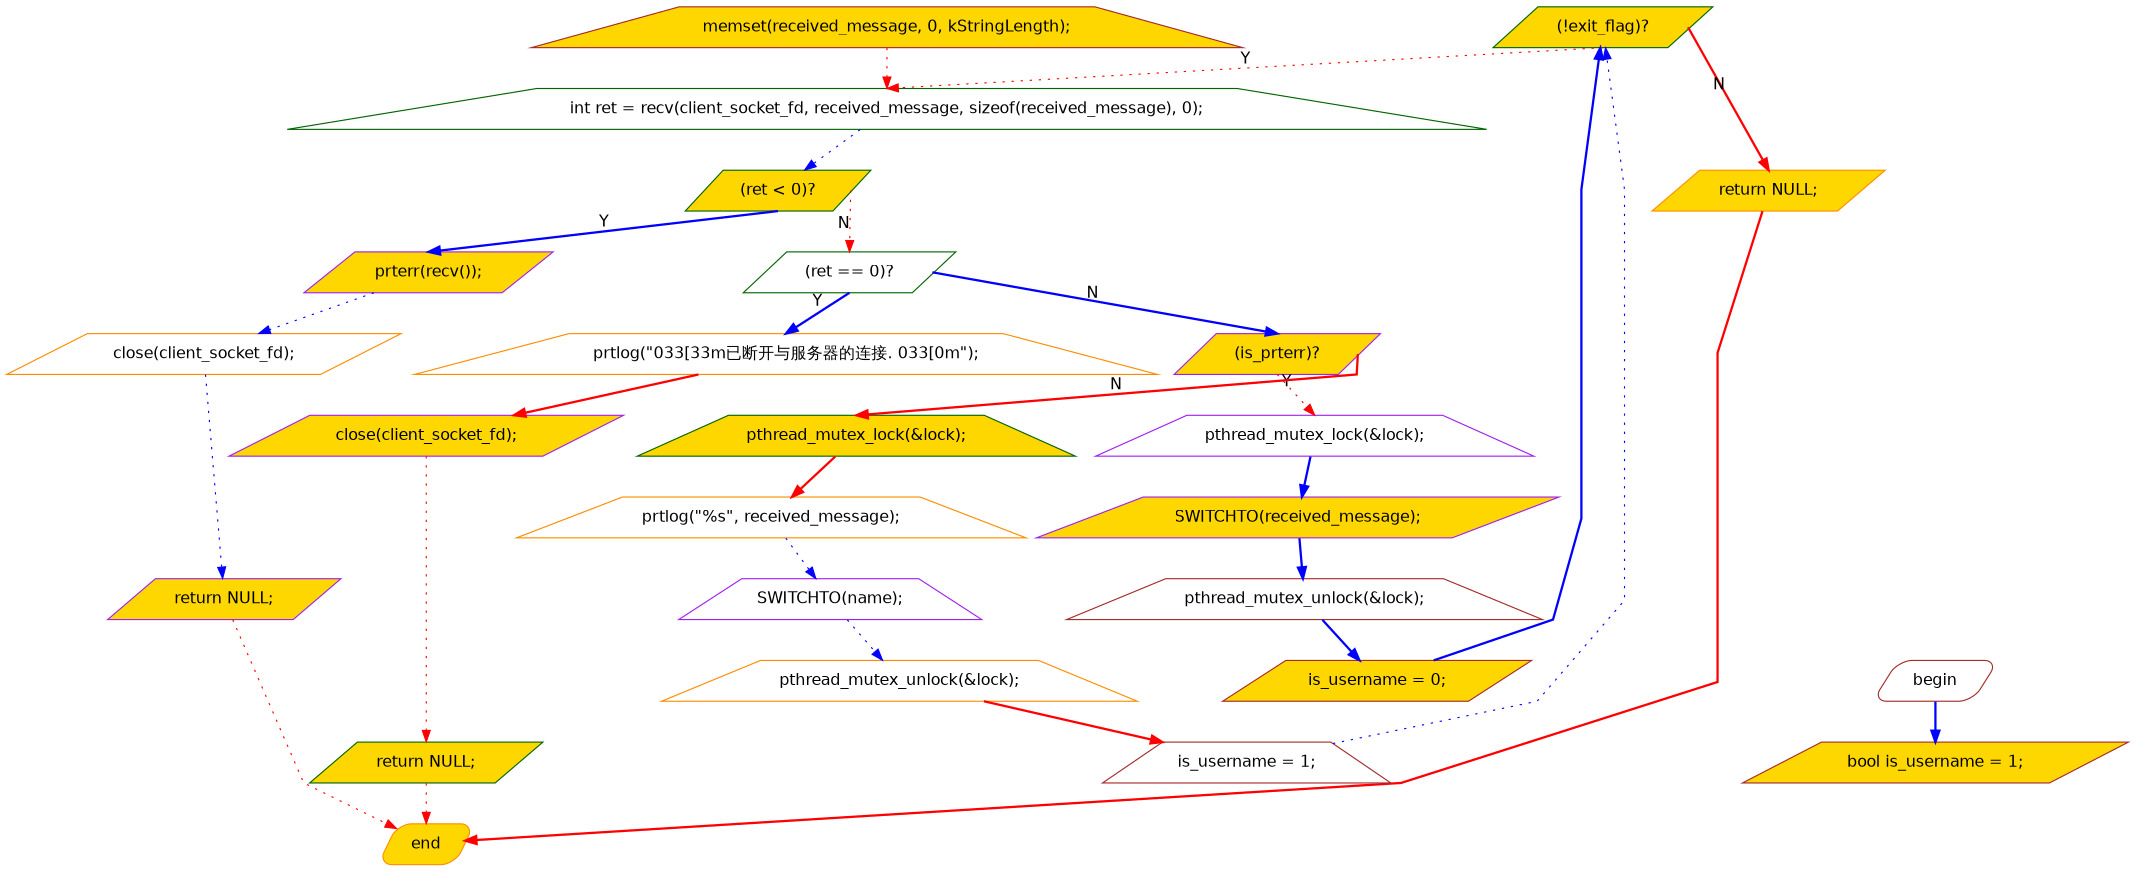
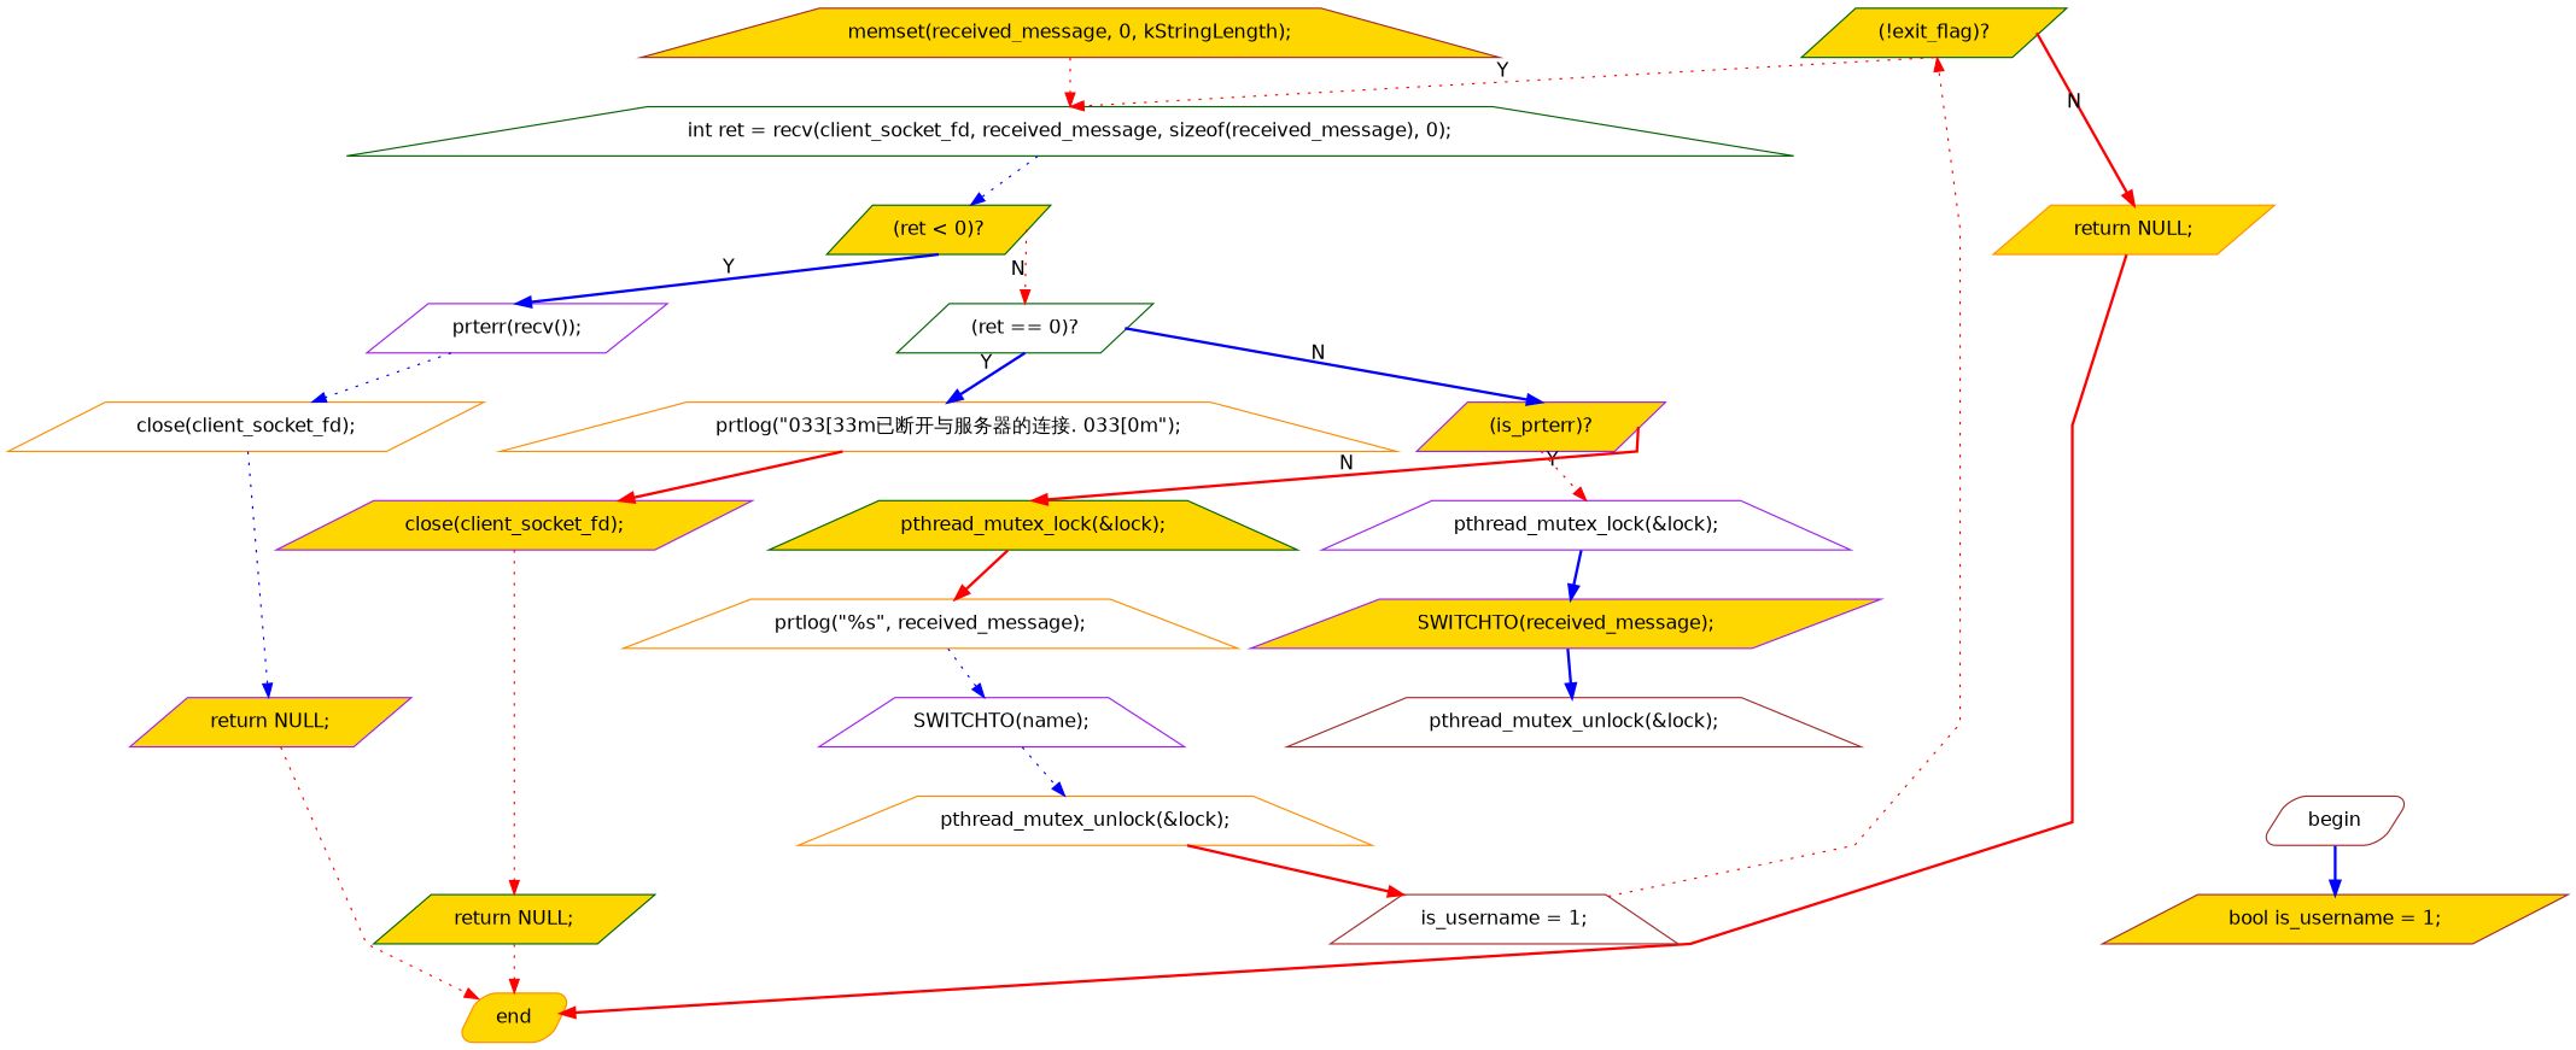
  digraph {
    fontname="DejaVu Sans"
    splines=polyline
    node [color=purple fillcolor=gold fontname="DejaVu Sans" shape=parallelogram style=filled]
    edge [color=blue fontname="DejaVu Sans" style=bold]
    n1 [color=darkorange label=end style="rounded,filled"]
    n2 [color=brown fillcolor=white label=begin style="rounded,filled"]
    n3 [color=brown label="bool is_username = 1;"]
    n4 [color=brown label="memset(received_message, 0, kStringLength);" shape=trapezium]
    n5 [color=darkgreen fillcolor=white label="int ret = recv(client_socket_fd, received_message, sizeof(received_message), 0);" shape=trapezium]
    n6 [color=darkgreen label="(ret < 0)?"]
    n7 [color=darkgreen label="(!exit_flag)?"]
    n8 [color=darkorange label="return NULL;"]
-   n9 [label="prterr(recv());"]
+   n9 [fillcolor=white label="prterr(recv());"]
    n10 [color=darkgreen fillcolor=white label="(ret == 0)?"]
    n11 [color=darkorange fillcolor=white label="close(client_socket_fd);"]
    n12 [color=darkorange fillcolor=white label="prtlog(\"\033[33m已断开与服务器的连接. \033[0m\");" shape=trapezium]
    n13 [label="(is_prterr)?"]
    n14 [label="return NULL;"]
    n15 [label="close(client_socket_fd);"]
    n16 [fillcolor=white label="pthread_mutex_lock(&lock);" shape=trapezium]
    n17 [color=darkgreen label="pthread_mutex_lock(&lock);" shape=trapezium]
    n18 [color=darkgreen label="return NULL;"]
    n19 [label="SWITCHTO(received_message);"]
    n20 [color=darkorange fillcolor=white label="prtlog(\"%s\", received_message);" shape=trapezium]
    n21 [color=brown fillcolor=white label="pthread_mutex_unlock(&lock);" shape=trapezium]
-   n22 [color=brown label="is_username = 0;"]
    n23 [fillcolor=white label="SWITCHTO(name);" shape=trapezium]
    n24 [color=darkorange fillcolor=white label="pthread_mutex_unlock(&lock);" shape=trapezium]
    n25 [color=brown fillcolor=white label="is_username = 1;" shape=trapezium]
    subgraph sub_1 {
      rank=sink
      n1
    }
    n2 -> n3
    n4 -> n5 [color=red style=dotted]
    n5 -> n6 [style=dotted]
    n6 -> n9 [headport=n tailport=s xlabel=Y]
    n6 -> n10 [color=red headport=n style=dotted tailport=e xlabel=N]
    n7 -> n5 [color=red headport=n style=dotted tailport=s xlabel=Y]
    n7 -> n8 [color=red headport=n tailport=e xlabel=N]
    n8 -> n1 [color=red]
    n9 -> n11 [style=dotted]
    n10 -> n12 [headport=n tailport=s xlabel=Y]
    n10 -> n13 [headport=n tailport=e xlabel=N]
    n11 -> n14 [style=dotted]
    n12 -> n15 [color=red]
    n13 -> n16 [color=red headport=n style=dotted tailport=s xlabel=Y]
    n13 -> n17 [color=red headport=n tailport=e xlabel=N]
    n14 -> n1 [color=red style=dotted]
    n15 -> n18 [color=red style=dotted]
    n16 -> n19
    n17 -> n20 [color=red]
    n18 -> n1 [color=red style=dotted]
    n19 -> n21
    n20 -> n23 [style=dotted]
-   n21 -> n22
-   n22 -> n7
    n23 -> n24 [style=dotted]
    n24 -> n25 [color=red]
-   n25 -> n7 [style=dotted]
+   n25 -> n7 [color=red style=dotted]
  }
